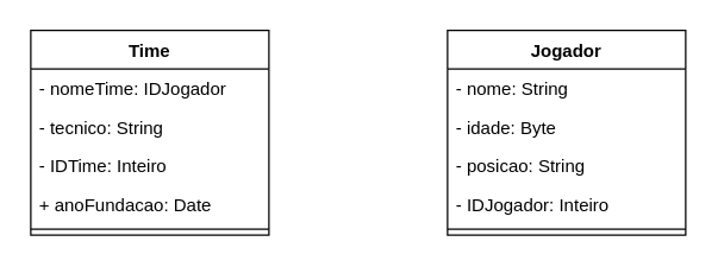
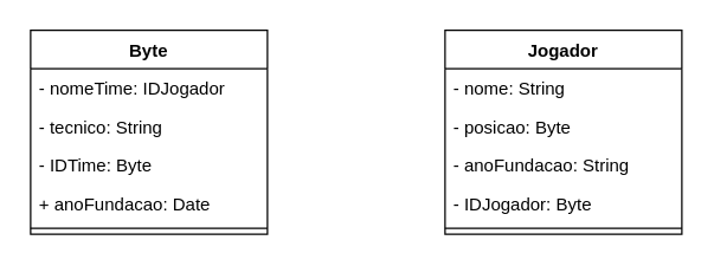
  <mxCell id="0" />
  <mxCell id="1" parent="0" />
- <mxCell id="2" value="Time" style="swimlane;fontStyle=1;align=center;verticalAlign=top;childLayout=stackLayout;horizontal=1;startSize=26;horizontalStack=0;resizeParent=1;resizeParentMax=0;resizeLast=0;collapsible=1;marginBottom=0;" vertex="1" parent="1"><mxGeometry x="20" y="20" width="160" height="138" as="geometry" /></mxCell>
+ <mxCell id="2" value="Byte" style="swimlane;fontStyle=1;align=center;verticalAlign=top;childLayout=stackLayout;horizontal=1;startSize=26;horizontalStack=0;resizeParent=1;resizeParentMax=0;resizeLast=0;collapsible=1;marginBottom=0;" vertex="1" parent="1"><mxGeometry x="20" y="20" width="160" height="138" as="geometry" /></mxCell>
  <mxCell id="3" value="- nomeTime: IDJogador" style="text;strokeColor=none;fillColor=none;align=left;verticalAlign=top;spacingLeft=4;spacingRight=4;overflow=hidden;rotatable=0;points=[[0,0.5],[1,0.5]];portConstraint=eastwest;" vertex="1" parent="2"><mxGeometry y="26" width="160" height="26" as="geometry" /></mxCell>
  <mxCell id="4" value="- tecnico: String" style="text;strokeColor=none;fillColor=none;align=left;verticalAlign=top;spacingLeft=4;spacingRight=4;overflow=hidden;rotatable=0;points=[[0,0.5],[1,0.5]];portConstraint=eastwest;" vertex="1" parent="2"><mxGeometry y="52" width="160" height="26" as="geometry" /></mxCell>
- <mxCell id="5" value="- IDTime: Inteiro" style="text;strokeColor=none;fillColor=none;align=left;verticalAlign=top;spacingLeft=4;spacingRight=4;overflow=hidden;rotatable=0;points=[[0,0.5],[1,0.5]];portConstraint=eastwest;" vertex="1" parent="2"><mxGeometry y="78" width="160" height="26" as="geometry" /></mxCell>
+ <mxCell id="5" value="- IDTime: Byte" style="text;strokeColor=none;fillColor=none;align=left;verticalAlign=top;spacingLeft=4;spacingRight=4;overflow=hidden;rotatable=0;points=[[0,0.5],[1,0.5]];portConstraint=eastwest;" vertex="1" parent="2"><mxGeometry y="78" width="160" height="26" as="geometry" /></mxCell>
  <mxCell id="6" value="+ anoFundacao: Date" style="text;strokeColor=none;fillColor=none;align=left;verticalAlign=top;spacingLeft=4;spacingRight=4;overflow=hidden;rotatable=0;points=[[0,0.5],[1,0.5]];portConstraint=eastwest;" vertex="1" parent="2"><mxGeometry y="104" width="160" height="26" as="geometry" /></mxCell>
  <mxCell id="7" value="" style="line;strokeWidth=1;fillColor=none;align=left;verticalAlign=middle;spacingTop=-1;spacingLeft=3;spacingRight=3;rotatable=0;labelPosition=right;points=[];portConstraint=eastwest;strokeColor=inherit;" vertex="1" parent="2"><mxGeometry y="130" width="160" height="8" as="geometry" /></mxCell>
  <mxCell id="8" value="Jogador" style="swimlane;fontStyle=1;align=center;verticalAlign=top;childLayout=stackLayout;horizontal=1;startSize=26;horizontalStack=0;resizeParent=1;resizeParentMax=0;resizeLast=0;collapsible=1;marginBottom=0;" vertex="1" parent="1"><mxGeometry x="300" y="20" width="160" height="138" as="geometry" /></mxCell>
  <mxCell id="9" value="- nome: String" style="text;strokeColor=none;fillColor=none;align=left;verticalAlign=top;spacingLeft=4;spacingRight=4;overflow=hidden;rotatable=0;points=[[0,0.5],[1,0.5]];portConstraint=eastwest;" vertex="1" parent="8"><mxGeometry y="26" width="160" height="26" as="geometry" /></mxCell>
- <mxCell id="10" value="- idade: Byte" style="text;strokeColor=none;fillColor=none;align=left;verticalAlign=top;spacingLeft=4;spacingRight=4;overflow=hidden;rotatable=0;points=[[0,0.5],[1,0.5]];portConstraint=eastwest;" vertex="1" parent="8"><mxGeometry y="52" width="160" height="26" as="geometry" /></mxCell>
- <mxCell id="11" value="- posicao: String" style="text;strokeColor=none;fillColor=none;align=left;verticalAlign=top;spacingLeft=4;spacingRight=4;overflow=hidden;rotatable=0;points=[[0,0.5],[1,0.5]];portConstraint=eastwest;" vertex="1" parent="8"><mxGeometry y="78" width="160" height="26" as="geometry" /></mxCell>
- <mxCell id="12" value="- IDJogador: Inteiro" style="text;strokeColor=none;fillColor=none;align=left;verticalAlign=top;spacingLeft=4;spacingRight=4;overflow=hidden;rotatable=0;points=[[0,0.5],[1,0.5]];portConstraint=eastwest;" vertex="1" parent="8"><mxGeometry y="104" width="160" height="26" as="geometry" /></mxCell>
+ <mxCell id="10" value="- posicao: Byte" style="text;strokeColor=none;fillColor=none;align=left;verticalAlign=top;spacingLeft=4;spacingRight=4;overflow=hidden;rotatable=0;points=[[0,0.5],[1,0.5]];portConstraint=eastwest;" vertex="1" parent="8"><mxGeometry y="52" width="160" height="26" as="geometry" /></mxCell>
+ <mxCell id="11" value="- anoFundacao: String" style="text;strokeColor=none;fillColor=none;align=left;verticalAlign=top;spacingLeft=4;spacingRight=4;overflow=hidden;rotatable=0;points=[[0,0.5],[1,0.5]];portConstraint=eastwest;" vertex="1" parent="8"><mxGeometry y="78" width="160" height="26" as="geometry" /></mxCell>
+ <mxCell id="12" value="- IDJogador: Byte" style="text;strokeColor=none;fillColor=none;align=left;verticalAlign=top;spacingLeft=4;spacingRight=4;overflow=hidden;rotatable=0;points=[[0,0.5],[1,0.5]];portConstraint=eastwest;" vertex="1" parent="8"><mxGeometry y="104" width="160" height="26" as="geometry" /></mxCell>
  <mxCell id="13" value="" style="line;strokeWidth=1;fillColor=none;align=left;verticalAlign=middle;spacingTop=-1;spacingLeft=3;spacingRight=3;rotatable=0;labelPosition=right;points=[];portConstraint=eastwest;strokeColor=inherit;" vertex="1" parent="8"><mxGeometry y="130" width="160" height="8" as="geometry" /></mxCell>
